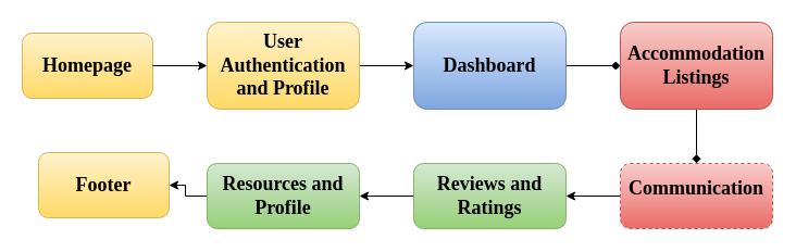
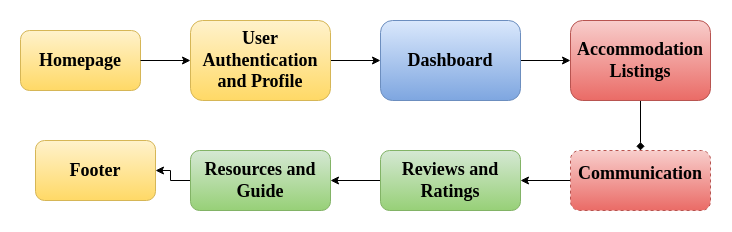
  <mxCell id="0" />
  <mxCell id="1" parent="0" />
  <mxCell id="2" value="&lt;h2&gt;&lt;font face=&quot;Comic Sans MS&quot;&gt;Homepage&lt;/font&gt;&lt;/h2&gt;" style="rounded=1;whiteSpace=wrap;html=1;fillColor=#fff2cc;strokeColor=#d6b656;gradientColor=#ffd966;" vertex="1" parent="1"><mxGeometry x="20" y="30" width="120" height="60" as="geometry" /></mxCell>
  <mxCell id="3" value="" style="edgeStyle=orthogonalEdgeStyle;rounded=0;orthogonalLoop=1;jettySize=auto;html=1;" edge="1" parent="1" source="4" target="6"><mxGeometry relative="1" as="geometry" /></mxCell>
  <mxCell id="4" value="&lt;h2&gt;&lt;font face=&quot;Comic Sans MS&quot;&gt;User Authentication and Profile&lt;/font&gt;&lt;br&gt;&lt;/h2&gt;" style="rounded=1;whiteSpace=wrap;html=1;fillColor=#fff2cc;gradientColor=#ffd966;strokeColor=#d6b656;" vertex="1" parent="1"><mxGeometry x="190" y="20" width="140" height="80" as="geometry" /></mxCell>
- <mxCell id="5" value="" style="edgeStyle=orthogonalEdgeStyle;rounded=0;orthogonalLoop=1;jettySize=auto;html=1;endArrow=diamond;" edge="1" parent="1" source="6" target="9"><mxGeometry relative="1" as="geometry" /></mxCell>
+ <mxCell id="5" value="" style="edgeStyle=orthogonalEdgeStyle;rounded=0;orthogonalLoop=1;jettySize=auto;html=1;" edge="1" parent="1" source="6" target="9"><mxGeometry relative="1" as="geometry" /></mxCell>
  <mxCell id="6" value="&lt;h2&gt;&lt;font face=&quot;Comic Sans MS&quot;&gt;Dashboard&lt;/font&gt;&lt;br&gt;&lt;/h2&gt;" style="rounded=1;whiteSpace=wrap;html=1;fillColor=#dae8fc;strokeColor=#6c8ebf;gradientColor=#7ea6e0;" vertex="1" parent="1"><mxGeometry x="380" y="20" width="140" height="80" as="geometry" /></mxCell>
  <mxCell id="7" value="" style="endArrow=classic;html=1;rounded=0;entryX=0;entryY=0.5;entryDx=0;entryDy=0;exitX=1;exitY=0.5;exitDx=0;exitDy=0;" edge="1" parent="1" source="2" target="4"><mxGeometry width="50" height="50" relative="1" as="geometry"><mxPoint x="140" y="85" as="sourcePoint" /><mxPoint x="190" y="35" as="targetPoint" /></mxGeometry></mxCell>
  <mxCell id="8" value="" style="edgeStyle=orthogonalEdgeStyle;rounded=0;orthogonalLoop=1;jettySize=auto;html=1;endArrow=diamond;" edge="1" parent="1" source="9" target="11"><mxGeometry relative="1" as="geometry" /></mxCell>
  <mxCell id="9" value="&lt;h2&gt;&lt;font face=&quot;Comic Sans MS&quot;&gt;Accommodation Listings&lt;/font&gt;&lt;br&gt;&lt;/h2&gt;" style="rounded=1;whiteSpace=wrap;html=1;fillColor=#f8cecc;gradientColor=#ea6b66;strokeColor=#b85450;" vertex="1" parent="1"><mxGeometry x="570" y="20" width="140" height="80" as="geometry" /></mxCell>
  <mxCell id="10" value="" style="edgeStyle=orthogonalEdgeStyle;rounded=0;orthogonalLoop=1;jettySize=auto;html=1;" edge="1" parent="1" source="11" target="13"><mxGeometry relative="1" as="geometry" /></mxCell>
  <mxCell id="11" value="&lt;h2&gt;&lt;font face=&quot;Comic Sans MS&quot;&gt;Communication&lt;/font&gt;&lt;/h2&gt;&lt;div&gt;&lt;br&gt;&lt;/div&gt;" style="rounded=1;whiteSpace=wrap;html=1;fillColor=#f8cecc;gradientColor=#ea6b66;strokeColor=#b85450;dashed=1;" vertex="1" parent="1"><mxGeometry x="570" y="150" width="140" height="60" as="geometry" /></mxCell>
  <mxCell id="12" value="" style="edgeStyle=orthogonalEdgeStyle;rounded=0;orthogonalLoop=1;jettySize=auto;html=1;" edge="1" parent="1" source="13" target="15"><mxGeometry relative="1" as="geometry" /></mxCell>
  <mxCell id="13" value="&lt;h2&gt;&lt;font face=&quot;Comic Sans MS&quot;&gt;Reviews and Ratings&lt;/font&gt;&lt;br&gt;&lt;/h2&gt;" style="rounded=1;whiteSpace=wrap;html=1;fillColor=#d5e8d4;gradientColor=#97d077;strokeColor=#82b366;" vertex="1" parent="1"><mxGeometry x="380" y="150" width="140" height="60" as="geometry" /></mxCell>
  <mxCell id="14" value="" style="edgeStyle=orthogonalEdgeStyle;rounded=0;orthogonalLoop=1;jettySize=auto;html=1;" edge="1" parent="1" source="15" target="16"><mxGeometry relative="1" as="geometry" /></mxCell>
- <mxCell id="15" value="&lt;h2&gt;&lt;font face=&quot;Comic Sans MS&quot;&gt;Resources and Profile&lt;/font&gt;&lt;br&gt;&lt;/h2&gt;" style="rounded=1;whiteSpace=wrap;html=1;fillColor=#d5e8d4;gradientColor=#97d077;strokeColor=#82b366;" vertex="1" parent="1"><mxGeometry x="190" y="150" width="140" height="60" as="geometry" /></mxCell>
+ <mxCell id="15" value="&lt;h2&gt;&lt;font face=&quot;Comic Sans MS&quot;&gt;Resources and Guide&lt;/font&gt;&lt;br&gt;&lt;/h2&gt;" style="rounded=1;whiteSpace=wrap;html=1;fillColor=#d5e8d4;gradientColor=#97d077;strokeColor=#82b366;" vertex="1" parent="1"><mxGeometry x="190" y="150" width="140" height="60" as="geometry" /></mxCell>
  <mxCell id="16" value="&lt;h2&gt;&lt;font face=&quot;Comic Sans MS&quot;&gt;Footer&lt;/font&gt;&lt;br&gt;&lt;/h2&gt;" style="rounded=1;whiteSpace=wrap;html=1;fillColor=#fff2cc;gradientColor=#ffd966;strokeColor=#d6b656;" vertex="1" parent="1"><mxGeometry x="35" y="140" width="120" height="60" as="geometry" /></mxCell>
